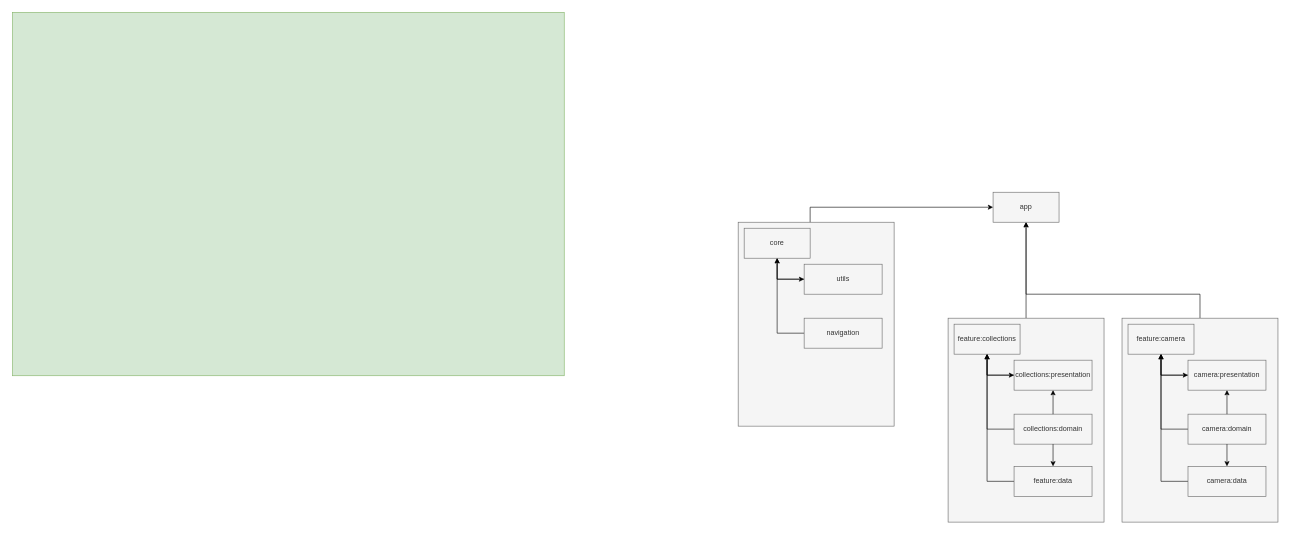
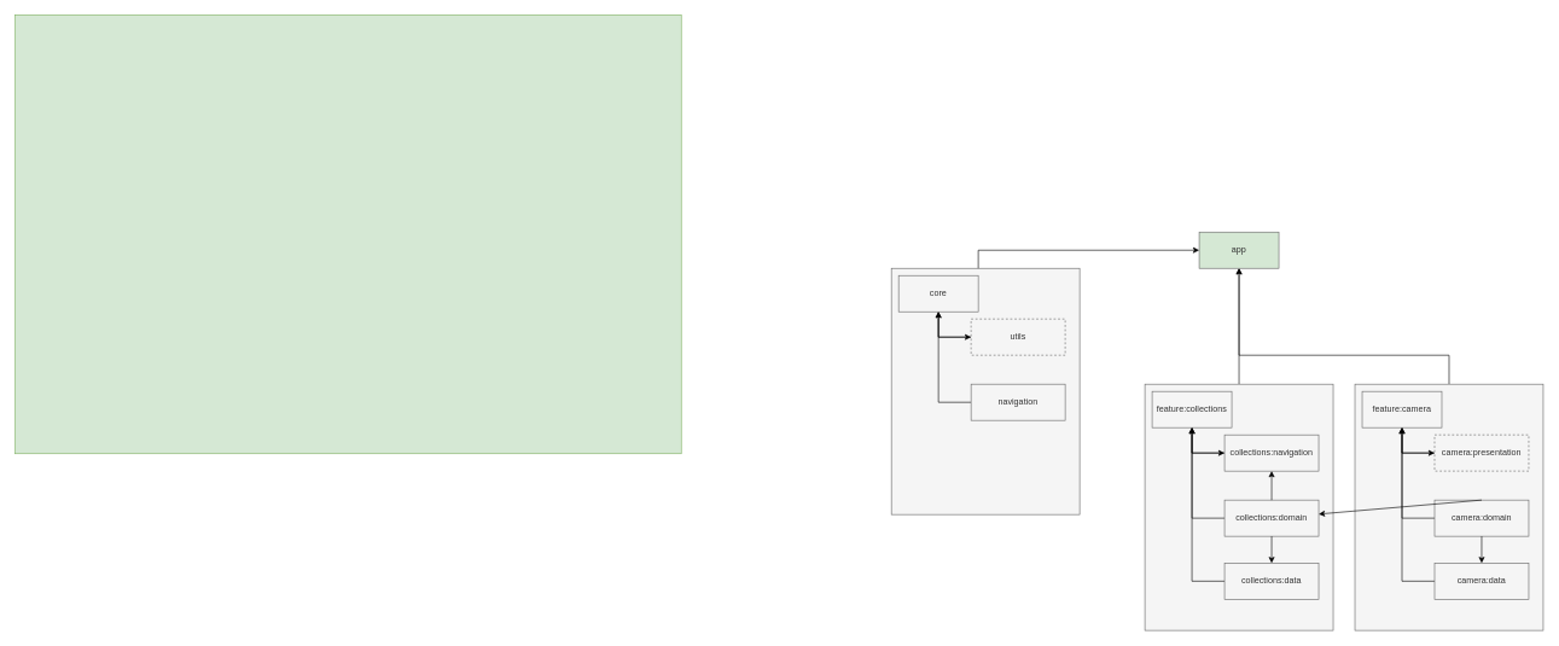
  <mxCell id="0" />
  <mxCell id="1" parent="0" />
  <mxCell id="2" value="" style="html=1;whiteSpace=wrap;fillColor=#d5e8d4;strokeColor=#82b366;" parent="1" vertex="1"><mxGeometry x="20" y="20" width="920" height="606" as="geometry" /></mxCell>
- <mxCell id="3" value="app" style="html=1;whiteSpace=wrap;fillColor=#f5f5f5;fontColor=#333333;strokeColor=#666666;" vertex="1" parent="1"><mxGeometry x="1655" y="320" width="110" height="50" as="geometry" /></mxCell>
+ <mxCell id="3" value="app" style="html=1;whiteSpace=wrap;fillColor=#d5e8d4;fontColor=#333333;strokeColor=#666666;" vertex="1" parent="1"><mxGeometry x="1655" y="320" width="110" height="50" as="geometry" /></mxCell>
  <mxCell id="4" style="edgeStyle=orthogonalEdgeStyle;rounded=0;orthogonalLoop=1;jettySize=auto;html=1;entryX=0.5;entryY=1;entryDx=0;entryDy=0;" edge="1" parent="1" source="5" target="3"><mxGeometry relative="1" as="geometry" /></mxCell>
  <mxCell id="5" value="" style="html=1;whiteSpace=wrap;fillColor=#f5f5f5;strokeColor=#666666;fontColor=#333333;" vertex="1" parent="1"><mxGeometry x="1580" y="530" width="260" height="340" as="geometry" /></mxCell>
  <mxCell id="6" style="edgeStyle=orthogonalEdgeStyle;rounded=0;orthogonalLoop=1;jettySize=auto;html=1;entryX=0;entryY=0.5;entryDx=0;entryDy=0;" edge="1" parent="1" source="7" target="9"><mxGeometry relative="1" as="geometry" /></mxCell>
  <mxCell id="7" value="feature:collections" style="html=1;whiteSpace=wrap;fillColor=#f5f5f5;fontColor=#333333;strokeColor=#666666;" vertex="1" parent="1"><mxGeometry x="1590" y="540" width="110" height="50" as="geometry" /></mxCell>
  <mxCell id="8" style="edgeStyle=orthogonalEdgeStyle;rounded=0;orthogonalLoop=1;jettySize=auto;html=1;entryX=0.5;entryY=1;entryDx=0;entryDy=0;exitX=0;exitY=0.5;exitDx=0;exitDy=0;strokeColor=#000000;" edge="1" parent="1" source="9" target="7"><mxGeometry relative="1" as="geometry" /></mxCell>
- <mxCell id="9" value="collections:presentation" style="html=1;whiteSpace=wrap;fillColor=#f5f5f5;strokeColor=#666666;fontColor=#333333;" vertex="1" parent="1"><mxGeometry x="1690" y="600" width="130" height="50" as="geometry" /></mxCell>
+ <mxCell id="9" value="collections:navigation" style="html=1;whiteSpace=wrap;fillColor=#f5f5f5;strokeColor=#666666;fontColor=#333333;" vertex="1" parent="1"><mxGeometry x="1690" y="600" width="130" height="50" as="geometry" /></mxCell>
  <mxCell id="10" style="edgeStyle=orthogonalEdgeStyle;rounded=0;orthogonalLoop=1;jettySize=auto;html=1;strokeColor=#000000;entryX=0.5;entryY=1;entryDx=0;entryDy=0;" edge="1" parent="1" source="11" target="7"><mxGeometry relative="1" as="geometry"><mxPoint x="1650" y="620" as="targetPoint" /><Array as="points"><mxPoint x="1645" y="715" /></Array></mxGeometry></mxCell>
  <mxCell id="11" value="collections:domain" style="html=1;whiteSpace=wrap;fillColor=#f5f5f5;strokeColor=#666666;fontColor=#333333;" vertex="1" parent="1"><mxGeometry x="1690" y="690" width="130" height="50" as="geometry" /></mxCell>
  <mxCell id="12" style="edgeStyle=orthogonalEdgeStyle;rounded=0;orthogonalLoop=1;jettySize=auto;html=1;entryX=0.5;entryY=1;entryDx=0;entryDy=0;strokeColor=#000000;" edge="1" parent="1" source="13" target="7"><mxGeometry relative="1" as="geometry"><Array as="points"><mxPoint x="1645" y="802" /></Array></mxGeometry></mxCell>
- <mxCell id="13" value="feature&lt;span style=&quot;background-color: initial;&quot;&gt;:data&lt;/span&gt;" style="html=1;whiteSpace=wrap;fillColor=#f5f5f5;strokeColor=#666666;fontColor=#333333;" vertex="1" parent="1"><mxGeometry x="1690" y="777" width="130" height="50" as="geometry" /></mxCell>
+ <mxCell id="13" value="collections&lt;span style=&quot;background-color: initial;&quot;&gt;:data&lt;/span&gt;" style="html=1;whiteSpace=wrap;fillColor=#f5f5f5;strokeColor=#666666;fontColor=#333333;" vertex="1" parent="1"><mxGeometry x="1690" y="777" width="130" height="50" as="geometry" /></mxCell>
  <mxCell id="14" value="" style="endArrow=classic;html=1;rounded=0;strokeColor=#000000;exitX=0.5;exitY=1;exitDx=0;exitDy=0;" edge="1" parent="1" source="11" target="13"><mxGeometry width="50" height="50" relative="1" as="geometry"><mxPoint x="1680" y="770" as="sourcePoint" /><mxPoint x="1730" y="720" as="targetPoint" /></mxGeometry></mxCell>
  <mxCell id="15" value="" style="endArrow=classic;html=1;rounded=0;strokeColor=#000000;exitX=0.5;exitY=0;exitDx=0;exitDy=0;entryX=0.5;entryY=1;entryDx=0;entryDy=0;" edge="1" parent="1" source="11" target="9"><mxGeometry width="50" height="50" relative="1" as="geometry"><mxPoint x="1765" y="750" as="sourcePoint" /><mxPoint x="1765" y="787" as="targetPoint" /></mxGeometry></mxCell>
  <mxCell id="16" style="edgeStyle=orthogonalEdgeStyle;rounded=0;orthogonalLoop=1;jettySize=auto;html=1;entryX=0.5;entryY=1;entryDx=0;entryDy=0;" edge="1" parent="1" source="17" target="3"><mxGeometry relative="1" as="geometry"><Array as="points"><mxPoint x="2000" y="490" /><mxPoint x="1710" y="490" /></Array></mxGeometry></mxCell>
  <mxCell id="17" value="" style="html=1;whiteSpace=wrap;fillColor=#f5f5f5;strokeColor=#666666;fontColor=#333333;" vertex="1" parent="1"><mxGeometry x="1870" y="530" width="260" height="340" as="geometry" /></mxCell>
  <mxCell id="18" style="edgeStyle=orthogonalEdgeStyle;rounded=0;orthogonalLoop=1;jettySize=auto;html=1;entryX=0;entryY=0.5;entryDx=0;entryDy=0;" edge="1" parent="1" source="19" target="21"><mxGeometry relative="1" as="geometry" /></mxCell>
  <mxCell id="19" value="feature:camera" style="html=1;whiteSpace=wrap;fillColor=#f5f5f5;fontColor=#333333;strokeColor=#666666;" vertex="1" parent="1"><mxGeometry x="1880" y="540" width="110" height="50" as="geometry" /></mxCell>
  <mxCell id="20" style="edgeStyle=orthogonalEdgeStyle;rounded=0;orthogonalLoop=1;jettySize=auto;html=1;entryX=0.5;entryY=1;entryDx=0;entryDy=0;exitX=0;exitY=0.5;exitDx=0;exitDy=0;strokeColor=#000000;" edge="1" parent="1" source="21" target="19"><mxGeometry relative="1" as="geometry" /></mxCell>
- <mxCell id="21" value="camera:presentation" style="html=1;whiteSpace=wrap;fillColor=#f5f5f5;strokeColor=#666666;fontColor=#333333;" vertex="1" parent="1"><mxGeometry x="1980" y="600" width="130" height="50" as="geometry" /></mxCell>
+ <mxCell id="21" value="camera:presentation" style="html=1;whiteSpace=wrap;fillColor=#f5f5f5;strokeColor=#666666;fontColor=#333333;dashed=1;" vertex="1" parent="1"><mxGeometry x="1980" y="600" width="130" height="50" as="geometry" /></mxCell>
  <mxCell id="22" style="edgeStyle=orthogonalEdgeStyle;rounded=0;orthogonalLoop=1;jettySize=auto;html=1;strokeColor=#000000;entryX=0.5;entryY=1;entryDx=0;entryDy=0;" edge="1" parent="1" source="23" target="19"><mxGeometry relative="1" as="geometry"><mxPoint x="1940" y="620" as="targetPoint" /><Array as="points"><mxPoint x="1935" y="715" /></Array></mxGeometry></mxCell>
  <mxCell id="23" value="camera:domain" style="html=1;whiteSpace=wrap;fillColor=#f5f5f5;strokeColor=#666666;fontColor=#333333;" vertex="1" parent="1"><mxGeometry x="1980" y="690" width="130" height="50" as="geometry" /></mxCell>
  <mxCell id="24" style="edgeStyle=orthogonalEdgeStyle;rounded=0;orthogonalLoop=1;jettySize=auto;html=1;entryX=0.5;entryY=1;entryDx=0;entryDy=0;strokeColor=#000000;" edge="1" parent="1" source="25" target="19"><mxGeometry relative="1" as="geometry"><Array as="points"><mxPoint x="1935" y="802" /></Array></mxGeometry></mxCell>
  <mxCell id="25" value="camera&lt;span style=&quot;background-color: initial;&quot;&gt;:data&lt;/span&gt;" style="html=1;whiteSpace=wrap;fillColor=#f5f5f5;strokeColor=#666666;fontColor=#333333;" vertex="1" parent="1"><mxGeometry x="1980" y="777" width="130" height="50" as="geometry" /></mxCell>
  <mxCell id="26" value="" style="endArrow=classic;html=1;rounded=0;strokeColor=#000000;exitX=0.5;exitY=1;exitDx=0;exitDy=0;" edge="1" parent="1" source="23" target="25"><mxGeometry width="50" height="50" relative="1" as="geometry"><mxPoint x="1970" y="770" as="sourcePoint" /><mxPoint x="2020" y="720" as="targetPoint" /></mxGeometry></mxCell>
- <mxCell id="27" value="" style="endArrow=classic;html=1;rounded=0;strokeColor=#000000;exitX=0.5;exitY=0;exitDx=0;exitDy=0;entryX=0.5;entryY=1;entryDx=0;entryDy=0;" edge="1" parent="1" source="23" target="21"><mxGeometry width="50" height="50" relative="1" as="geometry"><mxPoint x="2055" y="750" as="sourcePoint" /><mxPoint x="2055" y="787" as="targetPoint" /></mxGeometry></mxCell>
+ <mxCell id="27" value="" style="endArrow=classic;html=1;rounded=0;strokeColor=#000000;exitX=0.5;exitY=0;exitDx=0;exitDy=0;" edge="1" parent="1" source="23" target="11"><mxGeometry width="50" height="50" relative="1" as="geometry"><mxPoint x="2055" y="750" as="sourcePoint" /><mxPoint x="2055" y="787" as="targetPoint" /></mxGeometry></mxCell>
  <mxCell id="28" style="edgeStyle=orthogonalEdgeStyle;rounded=0;orthogonalLoop=1;jettySize=auto;html=1;entryX=0;entryY=0.5;entryDx=0;entryDy=0;" edge="1" parent="1" target="3"><mxGeometry relative="1" as="geometry"><mxPoint x="1350" y="379" as="sourcePoint" /><mxPoint x="1645" y="354" as="targetPoint" /><Array as="points"><mxPoint x="1350" y="345" /></Array></mxGeometry></mxCell>
  <mxCell id="29" value="" style="html=1;whiteSpace=wrap;fillColor=#f5f5f5;strokeColor=#666666;fontColor=#333333;" vertex="1" parent="1"><mxGeometry x="1230" y="370" width="260" height="340" as="geometry" /></mxCell>
  <mxCell id="30" style="edgeStyle=orthogonalEdgeStyle;rounded=0;orthogonalLoop=1;jettySize=auto;html=1;entryX=0;entryY=0.5;entryDx=0;entryDy=0;" edge="1" parent="1" source="31" target="33"><mxGeometry relative="1" as="geometry" /></mxCell>
  <mxCell id="31" value="core" style="html=1;whiteSpace=wrap;fillColor=#f5f5f5;fontColor=#333333;strokeColor=#666666;" vertex="1" parent="1"><mxGeometry x="1240" y="380" width="110" height="50" as="geometry" /></mxCell>
  <mxCell id="32" style="edgeStyle=orthogonalEdgeStyle;rounded=0;orthogonalLoop=1;jettySize=auto;html=1;entryX=0.5;entryY=1;entryDx=0;entryDy=0;exitX=0;exitY=0.5;exitDx=0;exitDy=0;strokeColor=#000000;" edge="1" parent="1" source="33" target="31"><mxGeometry relative="1" as="geometry" /></mxCell>
- <mxCell id="33" value="utils" style="html=1;whiteSpace=wrap;fillColor=#f5f5f5;strokeColor=#666666;fontColor=#333333;" vertex="1" parent="1"><mxGeometry x="1340" y="440" width="130" height="50" as="geometry" /></mxCell>
+ <mxCell id="33" value="utils" style="html=1;whiteSpace=wrap;fillColor=#f5f5f5;strokeColor=#666666;fontColor=#333333;dashed=1;" vertex="1" parent="1"><mxGeometry x="1340" y="440" width="130" height="50" as="geometry" /></mxCell>
  <mxCell id="34" style="edgeStyle=orthogonalEdgeStyle;rounded=0;orthogonalLoop=1;jettySize=auto;html=1;strokeColor=#000000;entryX=0.5;entryY=1;entryDx=0;entryDy=0;" edge="1" parent="1" source="35" target="31"><mxGeometry relative="1" as="geometry"><mxPoint x="1300" y="460" as="targetPoint" /><Array as="points"><mxPoint x="1295" y="555" /></Array></mxGeometry></mxCell>
  <mxCell id="35" value="navigation" style="html=1;whiteSpace=wrap;fillColor=#f5f5f5;strokeColor=#666666;fontColor=#333333;" vertex="1" parent="1"><mxGeometry x="1340" y="530" width="130" height="50" as="geometry" /></mxCell>
